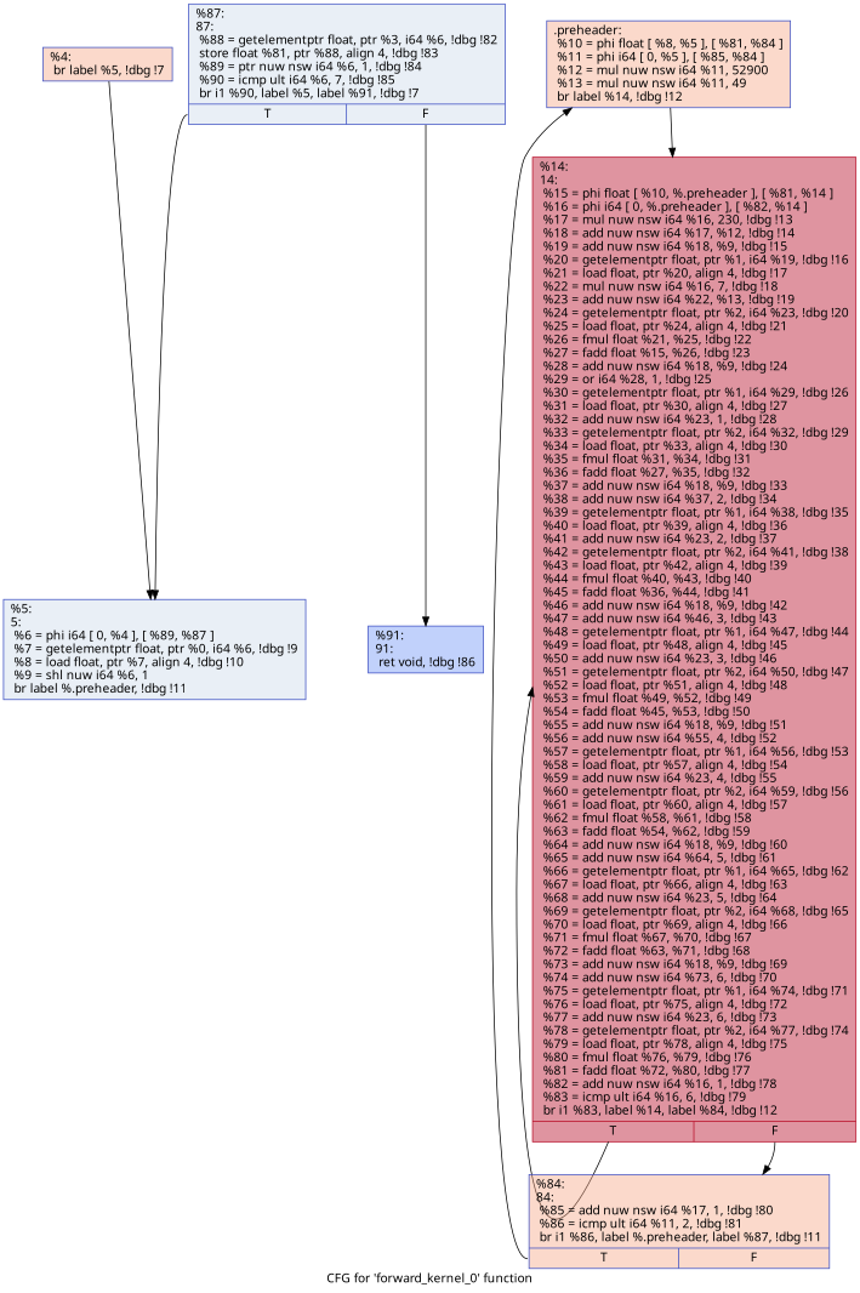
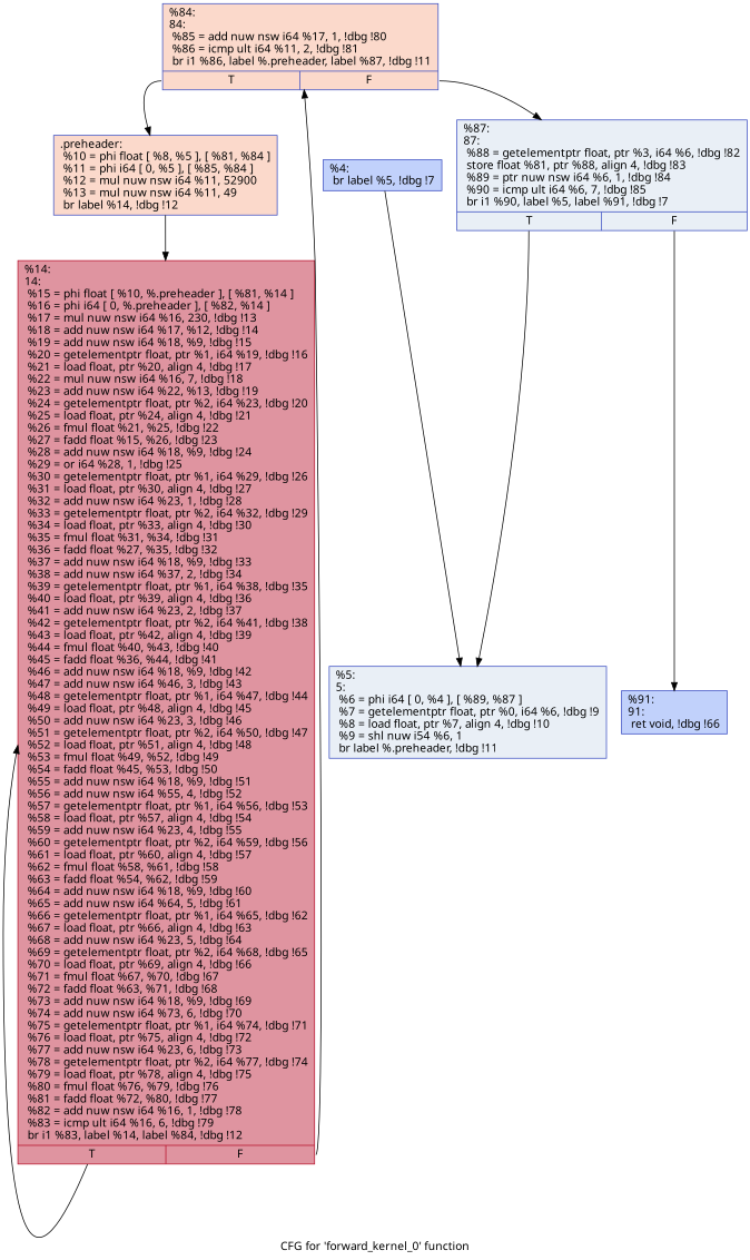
  digraph {
    fontname="Noto Sans"
    label="CFG for 'forward_kernel_0' function"
    node [color="#3d50c3ff" fillcolor="#7396f570" fontname="Noto Sans" shape=record style=filled]
    edge [fontname="Noto Sans" tailport=s0]
-   n1 [fillcolor="#f7a88970" label="{%4:\l  br label %5, !dbg !7\l}"]
-   n2 [fillcolor="#cedaeb70" label="{%5:\l5:                                                \l  %6 = phi i64 [ 0, %4 ], [ %89, %87 ]\l  %7 = getelementptr float, ptr %0, i64 %6, !dbg !9\l  %8 = load float, ptr %7, align 4, !dbg !10\l  %9 = shl nuw i64 %6, 1\l  br label %.preheader, !dbg !11\l}"]
+   n1 [label="{%4:\l  br label %5, !dbg !7\l}"]
+   n2 [fillcolor="#cedaeb70" label="{%5:\l5:                                                \l  %6 = phi i64 [ 0, %4 ], [ %89, %87 ]\l  %7 = getelementptr float, ptr %0, i64 %6, !dbg !9\l  %8 = load float, ptr %7, align 4, !dbg !10\l  %9 = shl nuw i54 %6, 1\l  br label %.preheader, !dbg !11\l}"]
    n3 [fillcolor="#f7a88970" label="{.preheader:                                       \l  %10 = phi float [ %8, %5 ], [ %81, %84 ]\l  %11 = phi i64 [ 0, %5 ], [ %85, %84 ]\l  %12 = mul nuw nsw i64 %11, 52900\l  %13 = mul nuw nsw i64 %11, 49\l  br label %14, !dbg !12\l}"]
    n4 [color="#b70d28ff" fillcolor="#b70d2870" label="{%14:\l14:                                               \l  %15 = phi float [ %10, %.preheader ], [ %81, %14 ]\l  %16 = phi i64 [ 0, %.preheader ], [ %82, %14 ]\l  %17 = mul nuw nsw i64 %16, 230, !dbg !13\l  %18 = add nuw nsw i64 %17, %12, !dbg !14\l  %19 = add nuw nsw i64 %18, %9, !dbg !15\l  %20 = getelementptr float, ptr %1, i64 %19, !dbg !16\l  %21 = load float, ptr %20, align 4, !dbg !17\l  %22 = mul nuw nsw i64 %16, 7, !dbg !18\l  %23 = add nuw nsw i64 %22, %13, !dbg !19\l  %24 = getelementptr float, ptr %2, i64 %23, !dbg !20\l  %25 = load float, ptr %24, align 4, !dbg !21\l  %26 = fmul float %21, %25, !dbg !22\l  %27 = fadd float %15, %26, !dbg !23\l  %28 = add nuw nsw i64 %18, %9, !dbg !24\l  %29 = or i64 %28, 1, !dbg !25\l  %30 = getelementptr float, ptr %1, i64 %29, !dbg !26\l  %31 = load float, ptr %30, align 4, !dbg !27\l  %32 = add nuw nsw i64 %23, 1, !dbg !28\l  %33 = getelementptr float, ptr %2, i64 %32, !dbg !29\l  %34 = load float, ptr %33, align 4, !dbg !30\l  %35 = fmul float %31, %34, !dbg !31\l  %36 = fadd float %27, %35, !dbg !32\l  %37 = add nuw nsw i64 %18, %9, !dbg !33\l  %38 = add nuw nsw i64 %37, 2, !dbg !34\l  %39 = getelementptr float, ptr %1, i64 %38, !dbg !35\l  %40 = load float, ptr %39, align 4, !dbg !36\l  %41 = add nuw nsw i64 %23, 2, !dbg !37\l  %42 = getelementptr float, ptr %2, i64 %41, !dbg !38\l  %43 = load float, ptr %42, align 4, !dbg !39\l  %44 = fmul float %40, %43, !dbg !40\l  %45 = fadd float %36, %44, !dbg !41\l  %46 = add nuw nsw i64 %18, %9, !dbg !42\l  %47 = add nuw nsw i64 %46, 3, !dbg !43\l  %48 = getelementptr float, ptr %1, i64 %47, !dbg !44\l  %49 = load float, ptr %48, align 4, !dbg !45\l  %50 = add nuw nsw i64 %23, 3, !dbg !46\l  %51 = getelementptr float, ptr %2, i64 %50, !dbg !47\l  %52 = load float, ptr %51, align 4, !dbg !48\l  %53 = fmul float %49, %52, !dbg !49\l  %54 = fadd float %45, %53, !dbg !50\l  %55 = add nuw nsw i64 %18, %9, !dbg !51\l  %56 = add nuw nsw i64 %55, 4, !dbg !52\l  %57 = getelementptr float, ptr %1, i64 %56, !dbg !53\l  %58 = load float, ptr %57, align 4, !dbg !54\l  %59 = add nuw nsw i64 %23, 4, !dbg !55\l  %60 = getelementptr float, ptr %2, i64 %59, !dbg !56\l  %61 = load float, ptr %60, align 4, !dbg !57\l  %62 = fmul float %58, %61, !dbg !58\l  %63 = fadd float %54, %62, !dbg !59\l  %64 = add nuw nsw i64 %18, %9, !dbg !60\l  %65 = add nuw nsw i64 %64, 5, !dbg !61\l  %66 = getelementptr float, ptr %1, i64 %65, !dbg !62\l  %67 = load float, ptr %66, align 4, !dbg !63\l  %68 = add nuw nsw i64 %23, 5, !dbg !64\l  %69 = getelementptr float, ptr %2, i64 %68, !dbg !65\l  %70 = load float, ptr %69, align 4, !dbg !66\l  %71 = fmul float %67, %70, !dbg !67\l  %72 = fadd float %63, %71, !dbg !68\l  %73 = add nuw nsw i64 %18, %9, !dbg !69\l  %74 = add nuw nsw i64 %73, 6, !dbg !70\l  %75 = getelementptr float, ptr %1, i64 %74, !dbg !71\l  %76 = load float, ptr %75, align 4, !dbg !72\l  %77 = add nuw nsw i64 %23, 6, !dbg !73\l  %78 = getelementptr float, ptr %2, i64 %77, !dbg !74\l  %79 = load float, ptr %78, align 4, !dbg !75\l  %80 = fmul float %76, %79, !dbg !76\l  %81 = fadd float %72, %80, !dbg !77\l  %82 = add nuw nsw i64 %16, 1, !dbg !78\l  %83 = icmp ult i64 %16, 6, !dbg !79\l  br i1 %83, label %14, label %84, !dbg !12\l|{<s0>T|<s1>F}}"]
    n5 [fillcolor="#f7a88970" label="{%84:\l84:                                               \l  %85 = add nuw nsw i64 %17, 1, !dbg !80\l  %86 = icmp ult i64 %11, 2, !dbg !81\l  br i1 %86, label %.preheader, label %87, !dbg !11\l|{<s0>T|<s1>F}}"]
    n6 [fillcolor="#cedaeb70" label="{%87:\l87:                                               \l  %88 = getelementptr float, ptr %3, i64 %6, !dbg !82\l  store float %81, ptr %88, align 4, !dbg !83\l  %89 = ptr nuw nsw i64 %6, 1, !dbg !84\l  %90 = icmp ult i64 %6, 7, !dbg !85\l  br i1 %90, label %5, label %91, !dbg !7\l|{<s0>T|<s1>F}}"]
-   n7 [label="{%91:\l91:                                               \l  ret void, !dbg !86\l}"]
+   n7 [label="{%91:\l91:                                               \l  ret void, !dbg !66\l}"]
    n1 -> n2 [tailport=""]
    n3 -> n4 [tailport=""]
    n4 -> n4
    n4 -> n5 [tailport=s1]
    n5 -> n3
+   n5 -> n6 [tailport=s1]
    n6 -> n2
    n6 -> n7 [tailport=s1]
  }
